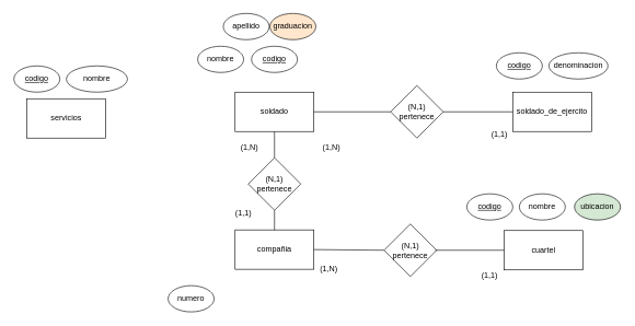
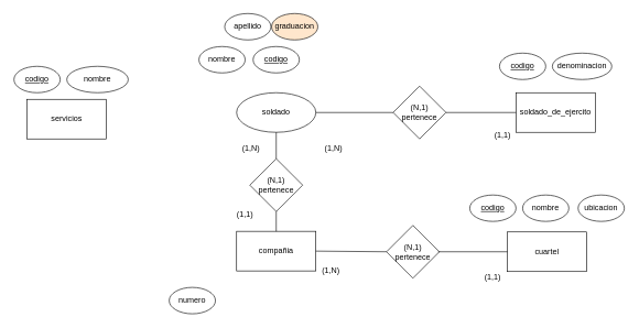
  <mxCell id="0" />
  <mxCell id="1" parent="0" />
  <mxCell id="2" value="" style="rhombus;whiteSpace=wrap;html=1;" vertex="1" parent="1"><mxGeometry x="377" y="240" width="80" height="80" as="geometry" /></mxCell>
- <mxCell id="3" value="soldado" style="rounded=0;whiteSpace=wrap;html=1;" vertex="1" parent="1"><mxGeometry x="357" y="140" width="120" height="60" as="geometry" /></mxCell>
+ <mxCell id="3" value="soldado" style="ellipse;whiteSpace=wrap;html=1;" vertex="1" parent="1"><mxGeometry x="357" y="140" width="120" height="60" as="geometry" /></mxCell>
  <mxCell id="4" value="&lt;u&gt;codigo&lt;/u&gt;" style="ellipse;whiteSpace=wrap;html=1;" vertex="1" parent="1"><mxGeometry x="382" y="70" width="70" height="40" as="geometry" /></mxCell>
  <mxCell id="5" value="nombre" style="ellipse;whiteSpace=wrap;html=1;" vertex="1" parent="1"><mxGeometry x="300" y="70" width="70" height="40" as="geometry" /></mxCell>
  <mxCell id="6" value="graduacion" style="ellipse;whiteSpace=wrap;html=1;fillColor=#ffe6cc;" vertex="1" parent="1"><mxGeometry x="410" y="20" width="70" height="40" as="geometry" /></mxCell>
  <mxCell id="7" value="cuartel" style="rounded=0;whiteSpace=wrap;html=1;" vertex="1" parent="1"><mxGeometry x="767" y="351" width="120" height="60" as="geometry" /></mxCell>
  <mxCell id="8" value="nombre" style="ellipse;whiteSpace=wrap;html=1;" vertex="1" parent="1"><mxGeometry x="790" y="295" width="70" height="40" as="geometry" /></mxCell>
  <mxCell id="9" value="&lt;u&gt;codigo&lt;/u&gt;" style="ellipse;whiteSpace=wrap;html=1;" vertex="1" parent="1"><mxGeometry x="710" y="295" width="70" height="40" as="geometry" /></mxCell>
- <mxCell id="10" value="ubicacion" style="ellipse;whiteSpace=wrap;html=1;fillColor=#d5e8d4;" vertex="1" parent="1"><mxGeometry x="874" y="295" width="70" height="40" as="geometry" /></mxCell>
+ <mxCell id="10" value="ubicacion" style="ellipse;whiteSpace=wrap;html=1;" vertex="1" parent="1"><mxGeometry x="874" y="295" width="70" height="40" as="geometry" /></mxCell>
  <mxCell id="11" value="soldado_de_ejercito" style="rounded=0;whiteSpace=wrap;html=1;" vertex="1" parent="1"><mxGeometry x="780" y="140" width="120" height="60" as="geometry" /></mxCell>
  <mxCell id="12" value="denominacion" style="ellipse;whiteSpace=wrap;html=1;" vertex="1" parent="1"><mxGeometry x="835" y="80" width="90" height="40" as="geometry" /></mxCell>
  <mxCell id="13" value="&lt;u&gt;codigo&lt;/u&gt;" style="ellipse;whiteSpace=wrap;html=1;" vertex="1" parent="1"><mxGeometry x="755" y="80" width="70" height="40" as="geometry" /></mxCell>
  <mxCell id="14" value="compañia" style="rounded=0;whiteSpace=wrap;html=1;" vertex="1" parent="1"><mxGeometry x="357" y="350" width="120" height="60" as="geometry" /></mxCell>
  <mxCell id="15" value="numero" style="ellipse;whiteSpace=wrap;html=1;" vertex="1" parent="1"><mxGeometry x="255" y="435" width="70" height="40" as="geometry" /></mxCell>
  <mxCell id="16" value="servicios" style="rounded=0;whiteSpace=wrap;html=1;" vertex="1" parent="1"><mxGeometry x="40" y="150" width="120" height="60" as="geometry" /></mxCell>
  <mxCell id="17" value="nombre" style="ellipse;whiteSpace=wrap;html=1;" vertex="1" parent="1"><mxGeometry x="100" y="100" width="93" height="40" as="geometry" /></mxCell>
  <mxCell id="18" value="&lt;u&gt;codigo&lt;/u&gt;" style="ellipse;whiteSpace=wrap;html=1;" vertex="1" parent="1"><mxGeometry x="20" y="100" width="70" height="40" as="geometry" /></mxCell>
  <mxCell id="19" value="apellido" style="ellipse;whiteSpace=wrap;html=1;" vertex="1" parent="1"><mxGeometry x="339" y="20" width="70" height="40" as="geometry" /></mxCell>
  <mxCell id="20" value="" style="rhombus;whiteSpace=wrap;html=1;" vertex="1" parent="1"><mxGeometry x="594" y="130" width="80" height="80" as="geometry" /></mxCell>
  <mxCell id="21" value="" style="endArrow=none;html=1;rounded=0;exitX=1;exitY=0.5;exitDx=0;exitDy=0;entryX=0;entryY=0.5;entryDx=0;entryDy=0;" edge="1" parent="1" source="3" target="20"><mxGeometry width="50" height="50" relative="1" as="geometry"><mxPoint x="810" y="280" as="sourcePoint" /><mxPoint x="860" y="230" as="targetPoint" /></mxGeometry></mxCell>
  <mxCell id="22" value="" style="endArrow=none;html=1;rounded=0;exitX=1;exitY=0.5;exitDx=0;exitDy=0;entryX=0;entryY=0.5;entryDx=0;entryDy=0;" edge="1" parent="1" source="20" target="11"><mxGeometry width="50" height="50" relative="1" as="geometry"><mxPoint x="810" y="280" as="sourcePoint" /><mxPoint x="860" y="230" as="targetPoint" /></mxGeometry></mxCell>
  <mxCell id="23" value="(1,N)" style="text;strokeColor=none;align=center;fillColor=none;html=1;verticalAlign=middle;whiteSpace=wrap;rounded=0;" vertex="1" parent="1"><mxGeometry x="470" y="395" width="60" height="30" as="geometry" /></mxCell>
  <mxCell id="24" value="(1,1)" style="text;strokeColor=none;align=center;fillColor=none;html=1;verticalAlign=middle;whiteSpace=wrap;rounded=0;" vertex="1" parent="1"><mxGeometry x="730" y="190" width="60" height="30" as="geometry" /></mxCell>
  <mxCell id="25" value="(N,1)&lt;br&gt;pertenece" style="text;strokeColor=none;align=center;fillColor=none;html=1;verticalAlign=middle;whiteSpace=wrap;rounded=0;" vertex="1" parent="1"><mxGeometry x="387" y="265" width="60" height="30" as="geometry" /></mxCell>
  <mxCell id="26" value="" style="endArrow=none;html=1;rounded=0;exitX=0.5;exitY=0;exitDx=0;exitDy=0;entryX=0.5;entryY=1;entryDx=0;entryDy=0;" edge="1" parent="1" source="14" target="2"><mxGeometry width="50" height="50" relative="1" as="geometry"><mxPoint x="353.5" y="340" as="sourcePoint" /><mxPoint x="470.5" y="340" as="targetPoint" /></mxGeometry></mxCell>
  <mxCell id="27" value="" style="endArrow=none;html=1;rounded=0;exitX=0.5;exitY=0;exitDx=0;exitDy=0;entryX=0.5;entryY=1;entryDx=0;entryDy=0;" edge="1" parent="1" source="2" target="3"><mxGeometry width="50" height="50" relative="1" as="geometry"><mxPoint x="320" y="220" as="sourcePoint" /><mxPoint x="437" y="220" as="targetPoint" /></mxGeometry></mxCell>
  <mxCell id="28" value="(1,N)" style="text;strokeColor=none;align=center;fillColor=none;html=1;verticalAlign=middle;whiteSpace=wrap;rounded=0;" vertex="1" parent="1"><mxGeometry x="349" y="210" width="60" height="30" as="geometry" /></mxCell>
  <mxCell id="29" value="(1,1)" style="text;strokeColor=none;align=center;fillColor=none;html=1;verticalAlign=middle;whiteSpace=wrap;rounded=0;" vertex="1" parent="1"><mxGeometry x="340" y="310" width="60" height="30" as="geometry" /></mxCell>
  <mxCell id="30" value="(N,1)&lt;br&gt;pertenece" style="text;strokeColor=none;align=center;fillColor=none;html=1;verticalAlign=middle;whiteSpace=wrap;rounded=0;" vertex="1" parent="1"><mxGeometry x="604" y="155" width="60" height="30" as="geometry" /></mxCell>
  <mxCell id="31" value="" style="rhombus;whiteSpace=wrap;html=1;" vertex="1" parent="1"><mxGeometry x="584" y="341" width="80" height="80" as="geometry" /></mxCell>
  <mxCell id="32" value="(N,1)&lt;br&gt;pertenece" style="text;strokeColor=none;align=center;fillColor=none;html=1;verticalAlign=middle;whiteSpace=wrap;rounded=0;" vertex="1" parent="1"><mxGeometry x="594" y="366" width="60" height="30" as="geometry" /></mxCell>
  <mxCell id="33" value="(1,N)" style="text;strokeColor=none;align=center;fillColor=none;html=1;verticalAlign=middle;whiteSpace=wrap;rounded=0;" vertex="1" parent="1"><mxGeometry x="474" y="210" width="60" height="30" as="geometry" /></mxCell>
  <mxCell id="34" value="(1,1)" style="text;strokeColor=none;align=center;fillColor=none;html=1;verticalAlign=middle;whiteSpace=wrap;rounded=0;" vertex="1" parent="1"><mxGeometry x="715" y="405" width="60" height="30" as="geometry" /></mxCell>
  <mxCell id="35" value="" style="endArrow=none;html=1;rounded=0;exitX=1.133;exitY=0.5;exitDx=0;exitDy=0;entryX=0;entryY=0.5;entryDx=0;entryDy=0;exitPerimeter=0;" edge="1" parent="1" source="32" target="7"><mxGeometry width="50" height="50" relative="1" as="geometry"><mxPoint x="650" y="360" as="sourcePoint" /><mxPoint x="767" y="360" as="targetPoint" /></mxGeometry></mxCell>
  <mxCell id="36" value="" style="endArrow=none;html=1;rounded=0;exitX=1;exitY=0.5;exitDx=0;exitDy=0;entryX=0;entryY=0.5;entryDx=0;entryDy=0;" edge="1" parent="1" source="14" target="31"><mxGeometry width="50" height="50" relative="1" as="geometry"><mxPoint x="477" y="350" as="sourcePoint" /><mxPoint x="594" y="350" as="targetPoint" /></mxGeometry></mxCell>
